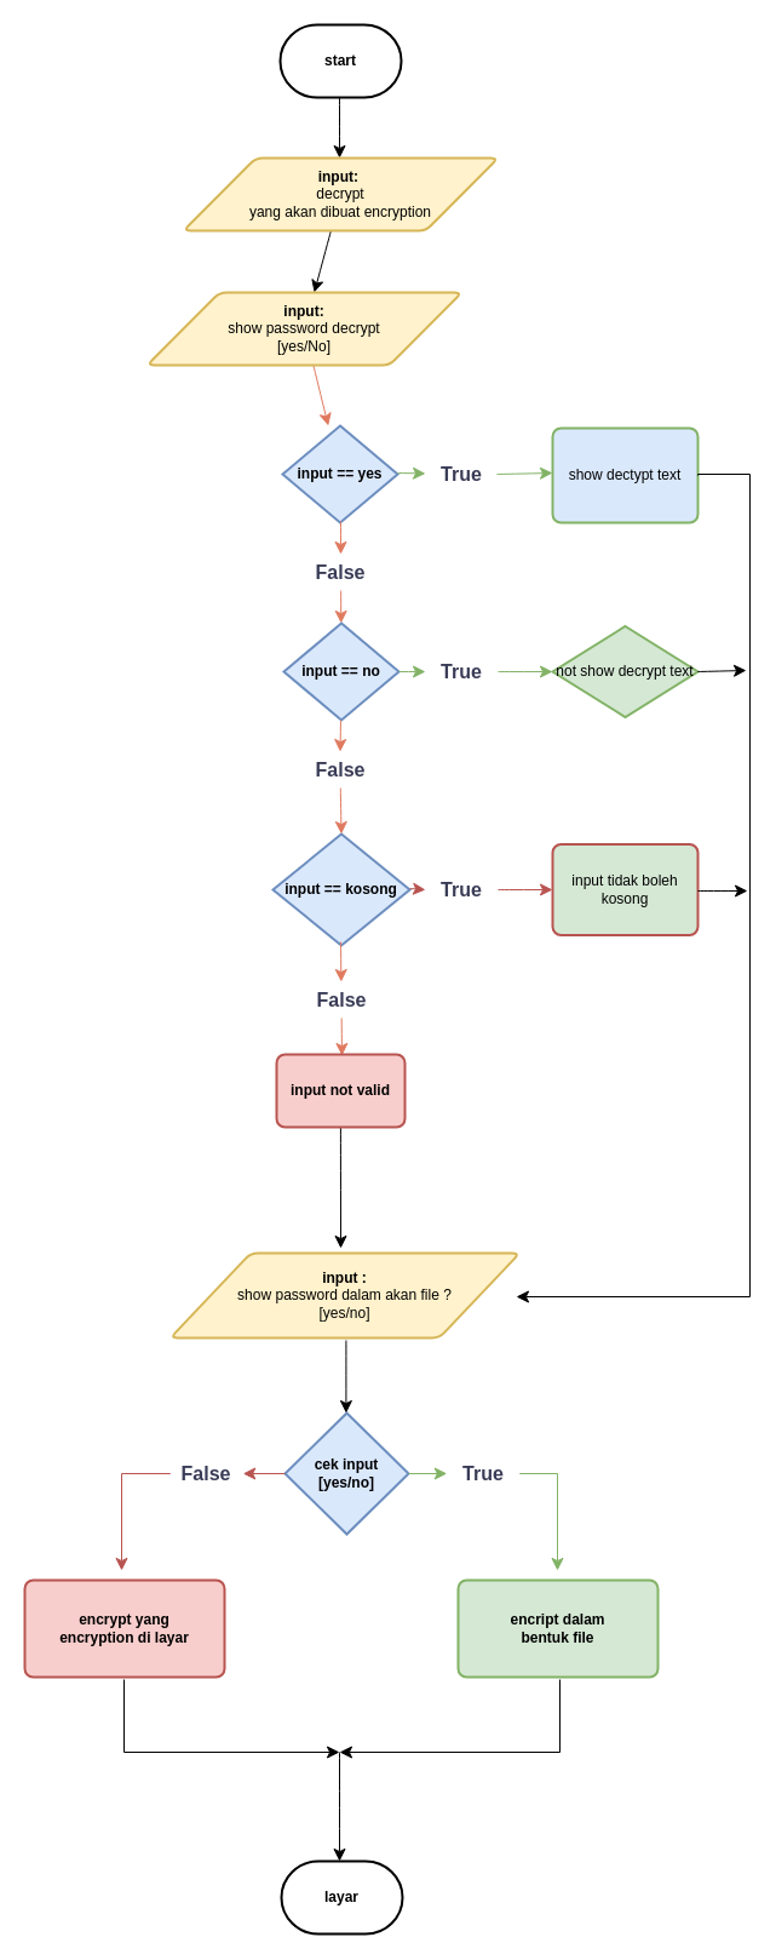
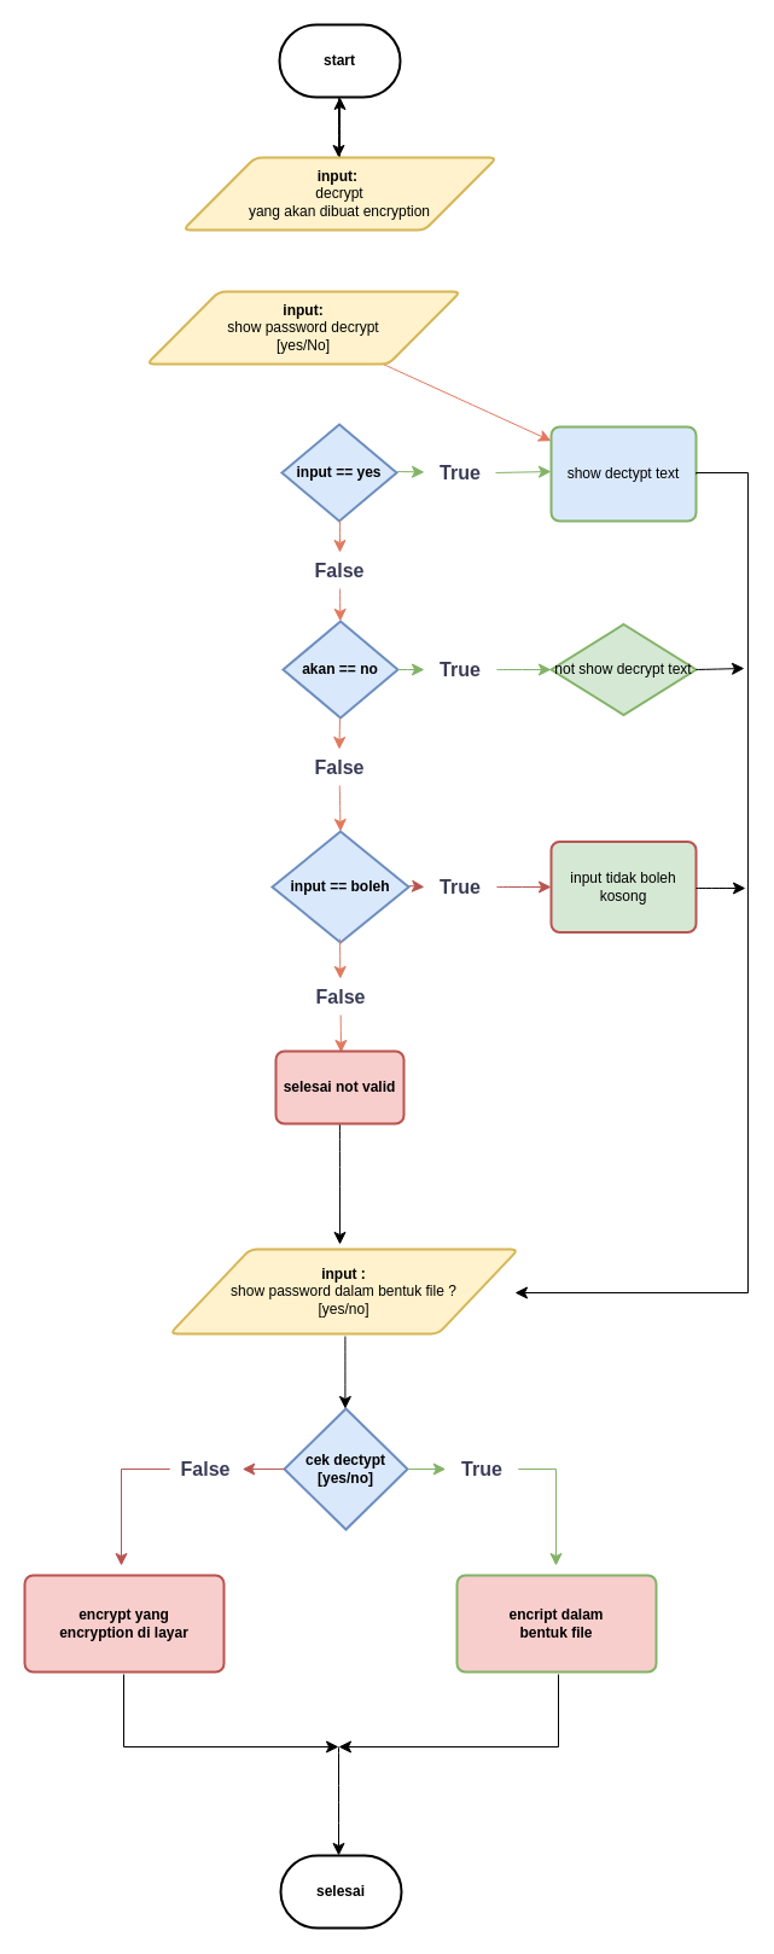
  <mxCell id="0" />
  <mxCell id="1" parent="0" />
  <mxCell id="2" value="&lt;b&gt;start&lt;/b&gt;" style="strokeWidth=2;html=1;shape=mxgraph.flowchart.terminator;whiteSpace=wrap;labelBackgroundColor=none;" vertex="1" parent="1"><mxGeometry x="231" y="20" width="100" height="60" as="geometry" /></mxCell>
  <mxCell id="3" value="" style="endArrow=classic;html=1;rounded=0;fontSize=12;fontColor=default;startSize=8;endSize=8;curved=1;labelBackgroundColor=none;fontStyle=0" edge="1" parent="1"><mxGeometry width="50" height="50" relative="1" as="geometry"><mxPoint x="280" y="80" as="sourcePoint" /><mxPoint x="280" y="130" as="targetPoint" /></mxGeometry></mxCell>
- <mxCell id="4" value="" style="edgeStyle=none;curved=1;rounded=0;orthogonalLoop=1;jettySize=auto;html=1;fontSize=12;fontColor=#393C56;startSize=8;endSize=8;" edge="1" parent="1" source="5" target="8"><mxGeometry relative="1" as="geometry" /></mxCell>
+ <mxCell id="4" value="" style="edgeStyle=none;curved=1;rounded=0;orthogonalLoop=1;jettySize=auto;html=1;fontSize=12;fontColor=#393C56;startSize=8;endSize=8;" edge="1" parent="1" source="5" target="2"><mxGeometry relative="1" as="geometry" /></mxCell>
  <mxCell id="5" value="&lt;b&gt;input:&amp;nbsp;&lt;/b&gt;&lt;div&gt;decrypt&lt;div&gt;yang akan dibuat encryption&lt;/div&gt;&lt;/div&gt;" style="shape=parallelogram;html=1;strokeWidth=2;perimeter=parallelogramPerimeter;whiteSpace=wrap;rounded=1;arcSize=12;size=0.23;strokeColor=#d6b656;fillColor=#fff2cc;labelBackgroundColor=none;" vertex="1" parent="1"><mxGeometry x="151" y="130" width="260" height="60" as="geometry" /></mxCell>
  <mxCell id="6" value="&lt;b&gt;input == yes&lt;/b&gt;" style="strokeWidth=2;html=1;shape=mxgraph.flowchart.decision;whiteSpace=wrap;strokeColor=#6c8ebf;fillColor=#dae8fc;labelBackgroundColor=none;" vertex="1" parent="1"><mxGeometry x="233" y="351" width="95" height="80" as="geometry" /></mxCell>
- <mxCell id="7" value="" style="edgeStyle=none;curved=1;rounded=0;orthogonalLoop=1;jettySize=auto;html=1;strokeColor=#E07A5F;fontSize=12;fontColor=#393C56;startSize=8;endSize=8;fillColor=#F2CC8F;" edge="1" parent="1" source="8" target="6"><mxGeometry relative="1" as="geometry" /></mxCell>
+ <mxCell id="7" value="" style="edgeStyle=none;curved=1;rounded=0;orthogonalLoop=1;jettySize=auto;html=1;strokeColor=#E07A5F;fontSize=12;fontColor=#393C56;startSize=8;endSize=8;fillColor=#F2CC8F;" edge="1" parent="1" source="8" target="9"><mxGeometry relative="1" as="geometry" /></mxCell>
  <mxCell id="8" value="&lt;b&gt;input:&lt;/b&gt;&lt;div&gt;show password decrypt&lt;div&gt;[yes/No]&lt;/div&gt;&lt;/div&gt;" style="shape=parallelogram;html=1;strokeWidth=2;perimeter=parallelogramPerimeter;whiteSpace=wrap;rounded=1;arcSize=12;size=0.23;strokeColor=#d6b656;fillColor=#fff2cc;labelBackgroundColor=none;" vertex="1" parent="1"><mxGeometry x="121" y="241" width="260" height="60" as="geometry" /></mxCell>
  <mxCell id="9" value="show dectypt text" style="rounded=1;whiteSpace=wrap;html=1;absoluteArcSize=1;arcSize=14;strokeWidth=2;strokeColor=#82b366;fillColor=#dae8fc;" vertex="1" parent="1"><mxGeometry x="456" y="353" width="120" height="78" as="geometry" /></mxCell>
  <mxCell id="10" value="" style="edgeStyle=none;curved=1;rounded=0;orthogonalLoop=1;jettySize=auto;html=1;strokeColor=#E07A5F;fontSize=12;fontColor=#393C56;startSize=8;endSize=8;fillColor=#F2CC8F;" edge="1" parent="1" source="16" target="11"><mxGeometry relative="1" as="geometry"><mxPoint x="281" y="430" as="sourcePoint" /><mxPoint x="281" y="480" as="targetPoint" /></mxGeometry></mxCell>
- <mxCell id="11" value="&lt;b&gt;input == no&lt;/b&gt;" style="strokeWidth=2;html=1;shape=mxgraph.flowchart.decision;whiteSpace=wrap;strokeColor=#6c8ebf;fillColor=#dae8fc;labelBackgroundColor=none;" vertex="1" parent="1"><mxGeometry x="234" y="514" width="95" height="80" as="geometry" /></mxCell>
+ <mxCell id="11" value="&lt;b&gt;akan == no&lt;/b&gt;" style="strokeWidth=2;html=1;shape=mxgraph.flowchart.decision;whiteSpace=wrap;strokeColor=#6c8ebf;fillColor=#dae8fc;labelBackgroundColor=none;" vertex="1" parent="1"><mxGeometry x="234" y="514" width="95" height="80" as="geometry" /></mxCell>
  <mxCell id="12" value="" style="endArrow=classic;html=1;rounded=0;strokeColor=#82b366;fontSize=12;fontColor=#393C56;startSize=8;endSize=8;curved=1;fillColor=#d5e8d4;" edge="1" parent="1"><mxGeometry width="50" height="50" relative="1" as="geometry"><mxPoint x="410" y="391" as="sourcePoint" /><mxPoint x="456" y="390" as="targetPoint" /></mxGeometry></mxCell>
  <mxCell id="13" value="" style="endArrow=classic;html=1;rounded=0;strokeColor=#82b366;fontSize=12;fontColor=#393C56;startSize=8;endSize=8;curved=1;fillColor=#d5e8d4;" edge="1" parent="1" target="14"><mxGeometry width="50" height="50" relative="1" as="geometry"><mxPoint x="328" y="390" as="sourcePoint" /><mxPoint x="446" y="390" as="targetPoint" /></mxGeometry></mxCell>
  <mxCell id="14" value="&lt;b&gt;True&lt;/b&gt;" style="text;strokeColor=none;fillColor=none;html=1;align=center;verticalAlign=middle;whiteSpace=wrap;rounded=0;fontSize=16;fontColor=#393C56;labelBackgroundColor=none;" vertex="1" parent="1"><mxGeometry x="351" y="376" width="60" height="30" as="geometry" /></mxCell>
  <mxCell id="15" value="" style="edgeStyle=none;curved=1;rounded=0;orthogonalLoop=1;jettySize=auto;html=1;strokeColor=#E07A5F;fontSize=12;fontColor=#393C56;startSize=8;endSize=8;fillColor=#F2CC8F;" edge="1" parent="1" target="16"><mxGeometry relative="1" as="geometry"><mxPoint x="281" y="430" as="sourcePoint" /><mxPoint x="281" y="480" as="targetPoint" /></mxGeometry></mxCell>
  <mxCell id="16" value="&lt;b&gt;False&lt;/b&gt;" style="text;strokeColor=none;fillColor=none;html=1;align=center;verticalAlign=middle;whiteSpace=wrap;rounded=0;fontSize=16;fontColor=#393C56;" vertex="1" parent="1"><mxGeometry x="251" y="457" width="60" height="30" as="geometry" /></mxCell>
  <mxCell id="17" value="not show decrypt text" style="rhombus;whiteSpace=wrap;html=1;absoluteArcSize=1;arcSize=14;strokeWidth=2;strokeColor=#82b366;fillColor=#d5e8d4;" vertex="1" parent="1"><mxGeometry x="456" y="516.5" width="120" height="75" as="geometry" /></mxCell>
  <mxCell id="18" value="" style="edgeStyle=none;curved=1;rounded=0;orthogonalLoop=1;jettySize=auto;html=1;strokeColor=#82b366;fontSize=12;fontColor=#393C56;startSize=8;endSize=8;fillColor=#d5e8d4;exitX=1;exitY=0.5;exitDx=0;exitDy=0;exitPerimeter=0;entryX=0;entryY=0.5;entryDx=0;entryDy=0;" edge="1" parent="1" source="20" target="17"><mxGeometry relative="1" as="geometry"><mxPoint x="366" y="535" as="sourcePoint" /><mxPoint x="366" y="585" as="targetPoint" /></mxGeometry></mxCell>
  <mxCell id="19" value="" style="edgeStyle=none;curved=1;rounded=0;orthogonalLoop=1;jettySize=auto;html=1;strokeColor=#82b366;fontSize=12;fontColor=#393C56;startSize=8;endSize=8;fillColor=#d5e8d4;exitX=1;exitY=0.5;exitDx=0;exitDy=0;exitPerimeter=0;entryX=0;entryY=0.5;entryDx=0;entryDy=0;" edge="1" parent="1" source="11" target="20"><mxGeometry relative="1" as="geometry"><mxPoint x="329" y="554" as="sourcePoint" /><mxPoint x="456" y="554" as="targetPoint" /></mxGeometry></mxCell>
  <mxCell id="20" value="&lt;b&gt;True&lt;/b&gt;" style="text;strokeColor=none;fillColor=none;html=1;align=center;verticalAlign=middle;whiteSpace=wrap;rounded=0;fontSize=16;fontColor=#393C56;labelBackgroundColor=none;" vertex="1" parent="1"><mxGeometry x="351" y="539" width="60" height="30" as="geometry" /></mxCell>
- <mxCell id="21" value="&lt;b&gt;input == kosong&lt;/b&gt;" style="strokeWidth=2;html=1;shape=mxgraph.flowchart.decision;whiteSpace=wrap;strokeColor=#6c8ebf;fillColor=#dae8fc;labelBackgroundColor=none;" vertex="1" parent="1"><mxGeometry x="225" y="688" width="113" height="92" as="geometry" /></mxCell>
+ <mxCell id="21" value="&lt;b&gt;input == boleh&lt;/b&gt;" style="strokeWidth=2;html=1;shape=mxgraph.flowchart.decision;whiteSpace=wrap;strokeColor=#6c8ebf;fillColor=#dae8fc;labelBackgroundColor=none;" vertex="1" parent="1"><mxGeometry x="225" y="688" width="113" height="92" as="geometry" /></mxCell>
  <mxCell id="22" value="" style="edgeStyle=none;curved=1;rounded=0;orthogonalLoop=1;jettySize=auto;html=1;strokeColor=#E07A5F;fontSize=12;fontColor=#393C56;startSize=8;endSize=8;fillColor=#F2CC8F;entryX=0.5;entryY=0;entryDx=0;entryDy=0;entryPerimeter=0;" edge="1" parent="1" source="24" target="21"><mxGeometry relative="1" as="geometry"><mxPoint x="281" y="594" as="sourcePoint" /><mxPoint x="281" y="644" as="targetPoint" /></mxGeometry></mxCell>
  <mxCell id="23" value="" style="edgeStyle=none;curved=1;rounded=0;orthogonalLoop=1;jettySize=auto;html=1;strokeColor=#E07A5F;fontSize=12;fontColor=#393C56;startSize=8;endSize=8;fillColor=#F2CC8F;entryX=0.5;entryY=0;entryDx=0;entryDy=0;entryPerimeter=0;" edge="1" parent="1" target="24"><mxGeometry relative="1" as="geometry"><mxPoint x="281" y="594" as="sourcePoint" /><mxPoint x="281" y="688" as="targetPoint" /></mxGeometry></mxCell>
  <mxCell id="24" value="&lt;b&gt;False&lt;/b&gt;" style="text;strokeColor=none;fillColor=none;html=1;align=center;verticalAlign=middle;whiteSpace=wrap;rounded=0;fontSize=16;fontColor=#393C56;" vertex="1" parent="1"><mxGeometry x="250.5" y="620" width="60" height="30" as="geometry" /></mxCell>
  <mxCell id="25" value="input tidak boleh kosong" style="rounded=1;whiteSpace=wrap;html=1;absoluteArcSize=1;arcSize=14;strokeWidth=2;strokeColor=#b85450;fillColor=#d5e8d4;" vertex="1" parent="1"><mxGeometry x="456" y="696.5" width="120" height="75" as="geometry" /></mxCell>
  <mxCell id="26" value="" style="endArrow=classic;html=1;rounded=0;strokeColor=#b85450;fontSize=12;fontColor=#393C56;startSize=8;endSize=8;curved=1;fillColor=#f8cecc;entryX=0;entryY=0.5;entryDx=0;entryDy=0;" edge="1" parent="1" source="28" target="25"><mxGeometry width="50" height="50" relative="1" as="geometry"><mxPoint x="338" y="733" as="sourcePoint" /><mxPoint x="384" y="732" as="targetPoint" /></mxGeometry></mxCell>
  <mxCell id="27" value="" style="endArrow=classic;html=1;rounded=0;strokeColor=#b85450;fontSize=12;fontColor=#393C56;startSize=8;endSize=8;curved=1;fillColor=#f8cecc;entryX=0;entryY=0.5;entryDx=0;entryDy=0;" edge="1" parent="1" target="28"><mxGeometry width="50" height="50" relative="1" as="geometry"><mxPoint x="338" y="733" as="sourcePoint" /><mxPoint x="456" y="734" as="targetPoint" /></mxGeometry></mxCell>
  <mxCell id="28" value="&lt;b&gt;True&lt;/b&gt;" style="text;strokeColor=none;fillColor=none;html=1;align=center;verticalAlign=middle;whiteSpace=wrap;rounded=0;fontSize=16;fontColor=#393C56;labelBackgroundColor=none;" vertex="1" parent="1"><mxGeometry x="351" y="719" width="60" height="30" as="geometry" /></mxCell>
  <mxCell id="29" value="" style="edgeStyle=none;curved=1;rounded=0;orthogonalLoop=1;jettySize=auto;html=1;strokeColor=#E07A5F;fontSize=12;fontColor=#393C56;startSize=8;endSize=8;fillColor=#F2CC8F;entryX=0.5;entryY=0;entryDx=0;entryDy=0;entryPerimeter=0;" edge="1" parent="1" source="31"><mxGeometry relative="1" as="geometry"><mxPoint x="281" y="777" as="sourcePoint" /><mxPoint x="282" y="871" as="targetPoint" /></mxGeometry></mxCell>
  <mxCell id="30" value="" style="edgeStyle=none;curved=1;rounded=0;orthogonalLoop=1;jettySize=auto;html=1;strokeColor=#E07A5F;fontSize=12;fontColor=#393C56;startSize=8;endSize=8;fillColor=#F2CC8F;" edge="1" parent="1" target="31"><mxGeometry relative="1" as="geometry"><mxPoint x="281" y="777" as="sourcePoint" /><mxPoint x="281" y="890" as="targetPoint" /></mxGeometry></mxCell>
  <mxCell id="31" value="&lt;b&gt;False&lt;/b&gt;" style="text;strokeColor=none;fillColor=none;html=1;align=center;verticalAlign=middle;whiteSpace=wrap;rounded=0;fontSize=16;fontColor=#393C56;" vertex="1" parent="1"><mxGeometry x="251.5" y="810" width="60" height="30" as="geometry" /></mxCell>
  <mxCell id="32" value="" style="endArrow=classic;html=1;rounded=0;fontSize=12;fontColor=#393C56;startSize=8;endSize=8;curved=1;exitX=0.5;exitY=1;exitDx=0;exitDy=0;exitPerimeter=0;" edge="1" parent="1"><mxGeometry width="50" height="50" relative="1" as="geometry"><mxPoint x="280.91" y="930" as="sourcePoint" /><mxPoint x="281" y="1030" as="targetPoint" /></mxGeometry></mxCell>
  <mxCell id="33" value="" style="edgeStyle=segmentEdgeStyle;endArrow=classic;html=1;curved=0;rounded=0;endSize=8;startSize=8;fontSize=12;fontColor=#393C56;exitX=1;exitY=0.5;exitDx=0;exitDy=0;" edge="1" parent="1" source="9"><mxGeometry width="50" height="50" relative="1" as="geometry"><mxPoint x="586" y="391" as="sourcePoint" /><mxPoint x="426" y="1070" as="targetPoint" /><Array as="points"><mxPoint x="619" y="391" /><mxPoint x="619" y="1070" /></Array></mxGeometry></mxCell>
  <mxCell id="34" value="" style="endArrow=classic;html=1;rounded=0;fontSize=12;fontColor=#393C56;startSize=8;endSize=8;curved=1;exitX=1;exitY=0.5;exitDx=0;exitDy=0;" edge="1" parent="1" source="17"><mxGeometry width="50" height="50" relative="1" as="geometry"><mxPoint x="540" y="554" as="sourcePoint" /><mxPoint x="616" y="553" as="targetPoint" /></mxGeometry></mxCell>
  <mxCell id="35" value="" style="endArrow=classic;html=1;rounded=0;fontSize=12;fontColor=#393C56;startSize=8;endSize=8;curved=1;" edge="1" parent="1"><mxGeometry width="50" height="50" relative="1" as="geometry"><mxPoint x="576" y="735" as="sourcePoint" /><mxPoint x="617" y="735" as="targetPoint" /></mxGeometry></mxCell>
- <mxCell id="36" value="&lt;b&gt;input :&lt;/b&gt;&lt;div&gt;show password dalam akan file ?&lt;/div&gt;&lt;div&gt;[yes/no]&lt;/div&gt;" style="shape=parallelogram;html=1;strokeWidth=2;perimeter=parallelogramPerimeter;whiteSpace=wrap;rounded=1;arcSize=12;size=0.23;strokeColor=#d6b656;fillColor=#fff2cc;" vertex="1" parent="1"><mxGeometry x="140.25" y="1034" width="288.5" height="70" as="geometry" /></mxCell>
- <mxCell id="37" value="&lt;b&gt;cek input&lt;/b&gt;&lt;br&gt;&lt;div&gt;&lt;b&gt;[yes/no]&lt;/b&gt;&lt;/div&gt;" style="strokeWidth=2;html=1;shape=mxgraph.flowchart.decision;whiteSpace=wrap;strokeColor=#6c8ebf;fillColor=#dae8fc;labelBackgroundColor=none;" vertex="1" parent="1"><mxGeometry x="235" y="1166" width="102" height="100" as="geometry" /></mxCell>
+ <mxCell id="36" value="&lt;b&gt;input :&lt;/b&gt;&lt;div&gt;show password dalam bentuk file ?&lt;/div&gt;&lt;div&gt;[yes/no]&lt;/div&gt;" style="shape=parallelogram;html=1;strokeWidth=2;perimeter=parallelogramPerimeter;whiteSpace=wrap;rounded=1;arcSize=12;size=0.23;strokeColor=#d6b656;fillColor=#fff2cc;" vertex="1" parent="1"><mxGeometry x="140.25" y="1034" width="288.5" height="70" as="geometry" /></mxCell>
+ <mxCell id="37" value="&lt;b&gt;cek dectypt&lt;/b&gt;&lt;br&gt;&lt;div&gt;&lt;b&gt;[yes/no]&lt;/b&gt;&lt;/div&gt;" style="strokeWidth=2;html=1;shape=mxgraph.flowchart.decision;whiteSpace=wrap;strokeColor=#6c8ebf;fillColor=#dae8fc;labelBackgroundColor=none;" vertex="1" parent="1"><mxGeometry x="235" y="1166" width="102" height="100" as="geometry" /></mxCell>
  <mxCell id="38" value="" style="edgeStyle=none;curved=1;rounded=0;orthogonalLoop=1;jettySize=auto;html=1;fontSize=12;fontColor=#393C56;startSize=8;endSize=8;" edge="1" parent="1"><mxGeometry relative="1" as="geometry"><mxPoint x="285.41" y="1106" as="sourcePoint" /><mxPoint x="285.41" y="1166" as="targetPoint" /></mxGeometry></mxCell>
  <mxCell id="39" value="" style="edgeStyle=segmentEdgeStyle;endArrow=classic;html=1;curved=0;rounded=0;endSize=8;startSize=8;strokeColor=#b85450;fontSize=12;fontColor=#393C56;fillColor=#f8cecc;" edge="1" parent="1" source="44"><mxGeometry width="50" height="50" relative="1" as="geometry"><mxPoint x="235" y="1216" as="sourcePoint" /><mxPoint x="100" y="1296" as="targetPoint" /></mxGeometry></mxCell>
  <mxCell id="40" value="" style="edgeStyle=segmentEdgeStyle;endArrow=classic;html=1;curved=0;rounded=0;endSize=8;startSize=8;strokeColor=#82b366;fontSize=12;fontColor=#393C56;fillColor=#d5e8d4;" edge="1" parent="1" source="42"><mxGeometry width="50" height="50" relative="1" as="geometry"><mxPoint x="337" y="1216" as="sourcePoint" /><mxPoint x="460" y="1296" as="targetPoint" /></mxGeometry></mxCell>
  <mxCell id="41" value="" style="edgeStyle=segmentEdgeStyle;endArrow=classic;html=1;curved=0;rounded=0;endSize=8;startSize=8;strokeColor=#82b366;fontSize=12;fontColor=#393C56;fillColor=#d5e8d4;" edge="1" parent="1" target="42"><mxGeometry width="50" height="50" relative="1" as="geometry"><mxPoint x="337" y="1216" as="sourcePoint" /><mxPoint x="460" y="1296" as="targetPoint" /></mxGeometry></mxCell>
  <mxCell id="42" value="&lt;b&gt;True&lt;/b&gt;" style="text;strokeColor=none;fillColor=none;html=1;align=center;verticalAlign=middle;whiteSpace=wrap;rounded=0;fontSize=16;fontColor=#393C56;" vertex="1" parent="1"><mxGeometry x="368.75" y="1201" width="60" height="30" as="geometry" /></mxCell>
  <mxCell id="43" value="" style="edgeStyle=segmentEdgeStyle;endArrow=classic;html=1;curved=0;rounded=0;endSize=8;startSize=8;strokeColor=#b85450;fontSize=12;fontColor=#393C56;fillColor=#f8cecc;" edge="1" parent="1" target="44"><mxGeometry width="50" height="50" relative="1" as="geometry"><mxPoint x="235" y="1216" as="sourcePoint" /><mxPoint x="100" y="1296" as="targetPoint" /></mxGeometry></mxCell>
  <mxCell id="44" value="&lt;b&gt;False&lt;/b&gt;" style="text;strokeColor=none;fillColor=none;html=1;align=center;verticalAlign=middle;whiteSpace=wrap;rounded=0;fontSize=16;fontColor=#393C56;" vertex="1" parent="1"><mxGeometry x="140.25" y="1201" width="60" height="30" as="geometry" /></mxCell>
  <mxCell id="45" value="&lt;b&gt;encrypt yang&lt;/b&gt;&lt;div&gt;&lt;b&gt;encryption di layar&lt;/b&gt;&lt;/div&gt;" style="rounded=1;whiteSpace=wrap;html=1;absoluteArcSize=1;arcSize=14;strokeWidth=2;strokeColor=#b85450;fillColor=#f8cecc;" vertex="1" parent="1"><mxGeometry x="20" y="1304" width="165" height="80" as="geometry" /></mxCell>
- <mxCell id="46" value="&lt;b&gt;encript dalam&lt;/b&gt;&lt;div&gt;&lt;b&gt;bentuk file&lt;/b&gt;&lt;/div&gt;" style="rounded=1;whiteSpace=wrap;html=1;absoluteArcSize=1;arcSize=14;strokeWidth=2;strokeColor=#82b366;fillColor=#d5e8d4;" vertex="1" parent="1"><mxGeometry x="378" y="1304" width="165" height="80" as="geometry" /></mxCell>
+ <mxCell id="46" value="&lt;b&gt;encript dalam&lt;/b&gt;&lt;div&gt;&lt;b&gt;bentuk file&lt;/b&gt;&lt;/div&gt;" style="rounded=1;whiteSpace=wrap;html=1;absoluteArcSize=1;arcSize=14;strokeWidth=2;strokeColor=#82b366;fillColor=#f8cecc;" vertex="1" parent="1"><mxGeometry x="378" y="1304" width="165" height="80" as="geometry" /></mxCell>
  <mxCell id="47" value="" style="endArrow=classic;html=1;rounded=0;fontSize=12;fontColor=#393C56;startSize=8;endSize=8;curved=1;exitX=0.5;exitY=1;exitDx=0;exitDy=0;" edge="1" parent="1"><mxGeometry width="50" height="50" relative="1" as="geometry"><mxPoint x="280" y="1446" as="sourcePoint" /><mxPoint x="280" y="1536" as="targetPoint" /></mxGeometry></mxCell>
- <mxCell id="48" value="&lt;b&gt;layar&lt;/b&gt;" style="strokeWidth=2;html=1;shape=mxgraph.flowchart.terminator;whiteSpace=wrap;" vertex="1" parent="1"><mxGeometry x="232" y="1536" width="100" height="60" as="geometry" /></mxCell>
+ <mxCell id="48" value="&lt;b&gt;selesai&lt;/b&gt;" style="strokeWidth=2;html=1;shape=mxgraph.flowchart.terminator;whiteSpace=wrap;" vertex="1" parent="1"><mxGeometry x="232" y="1536" width="100" height="60" as="geometry" /></mxCell>
  <mxCell id="49" value="" style="edgeStyle=segmentEdgeStyle;endArrow=classic;html=1;curved=0;rounded=0;endSize=8;startSize=8;fontSize=12;fontColor=#393C56;" edge="1" parent="1"><mxGeometry width="50" height="50" relative="1" as="geometry"><mxPoint x="462" y="1386" as="sourcePoint" /><mxPoint x="280" y="1446" as="targetPoint" /><Array as="points"><mxPoint x="462" y="1446" /></Array></mxGeometry></mxCell>
  <mxCell id="50" value="" style="edgeStyle=segmentEdgeStyle;endArrow=classic;html=1;curved=0;rounded=0;endSize=8;startSize=8;fontSize=12;fontColor=#393C56;" edge="1" parent="1"><mxGeometry width="50" height="50" relative="1" as="geometry"><mxPoint x="102" y="1386" as="sourcePoint" /><mxPoint x="280" y="1446" as="targetPoint" /><Array as="points"><mxPoint x="102" y="1446" /></Array></mxGeometry></mxCell>
- <mxCell id="51" value="&lt;b&gt;input not valid&lt;/b&gt;" style="rounded=1;whiteSpace=wrap;html=1;absoluteArcSize=1;arcSize=14;strokeWidth=2;strokeColor=#b85450;fillColor=#f8cecc;" vertex="1" parent="1"><mxGeometry x="228" y="870" width="106" height="60" as="geometry" /></mxCell>
+ <mxCell id="51" value="&lt;b&gt;selesai not valid&lt;/b&gt;" style="rounded=1;whiteSpace=wrap;html=1;absoluteArcSize=1;arcSize=14;strokeWidth=2;strokeColor=#b85450;fillColor=#f8cecc;" vertex="1" parent="1"><mxGeometry x="228" y="870" width="106" height="60" as="geometry" /></mxCell>
